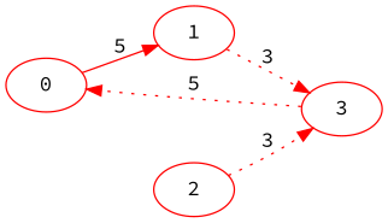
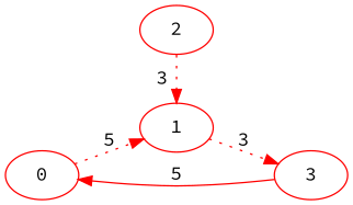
  digraph {
    fontname="Source Code Pro"
    rankdir=LR
    ranksep=equally
    node [color=red fontname="Source Code Pro"]
    edge [color=red fontname="Source Code Pro" style=solid]
    0
    1
    2
    3
    subgraph sub_1 {
      rank=same
      0
    }
    subgraph sub_2 {
      rank=same
      1
      2
    }
    subgraph sub_3 {
      rank=same
      3
    }
    subgraph sub_4 {
      rank=same
    }
-   0 -> 1 [label=5]
+   0 -> 1 [label=5 style=dotted]
    1 -> 3 [label=3 style=dotted]
-   2 -> 3 [label=3 style=dotted]
-   3 -> 0 [label=5 style=dotted]
+   2 -> 1 [label=3 style=dotted]
+   3 -> 0 [label=5]
  }
